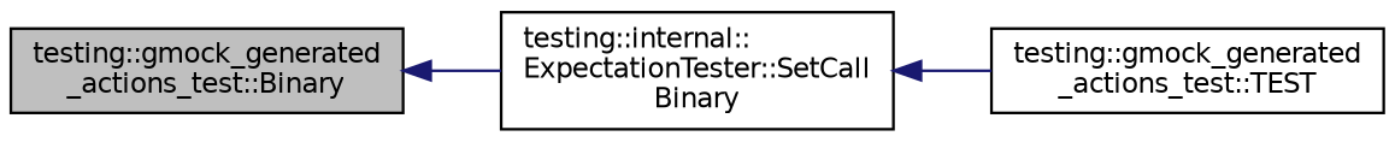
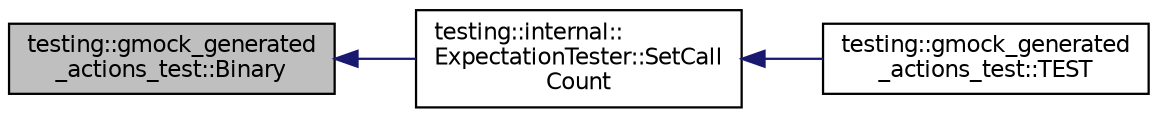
  digraph {
    rankdir=LR
    node [color=black fillcolor=white fontname=Helvetica fontsize=10 shape=record style=filled]
    edge [color=midnightblue dir=back fontname=Helvetica fontsize=10 labelfontname=Helvetica labelfontsize=10 style=solid]
    n1 [fillcolor=grey75 fontcolor=black height=0.2 label="testing::gmock_generated\l_actions_test::Binary" width=0.4]
-   n2 [height=0.2 label="testing::internal::\lExpectationTester::SetCall\lBinary" width=0.4]
+   n2 [height=0.2 label="testing::internal::\lExpectationTester::SetCall\lCount" width=0.4]
    n3 [height=0.2 label="testing::gmock_generated\l_actions_test::TEST" width=0.4]
    n1 -> n2
    n2 -> n3
  }
